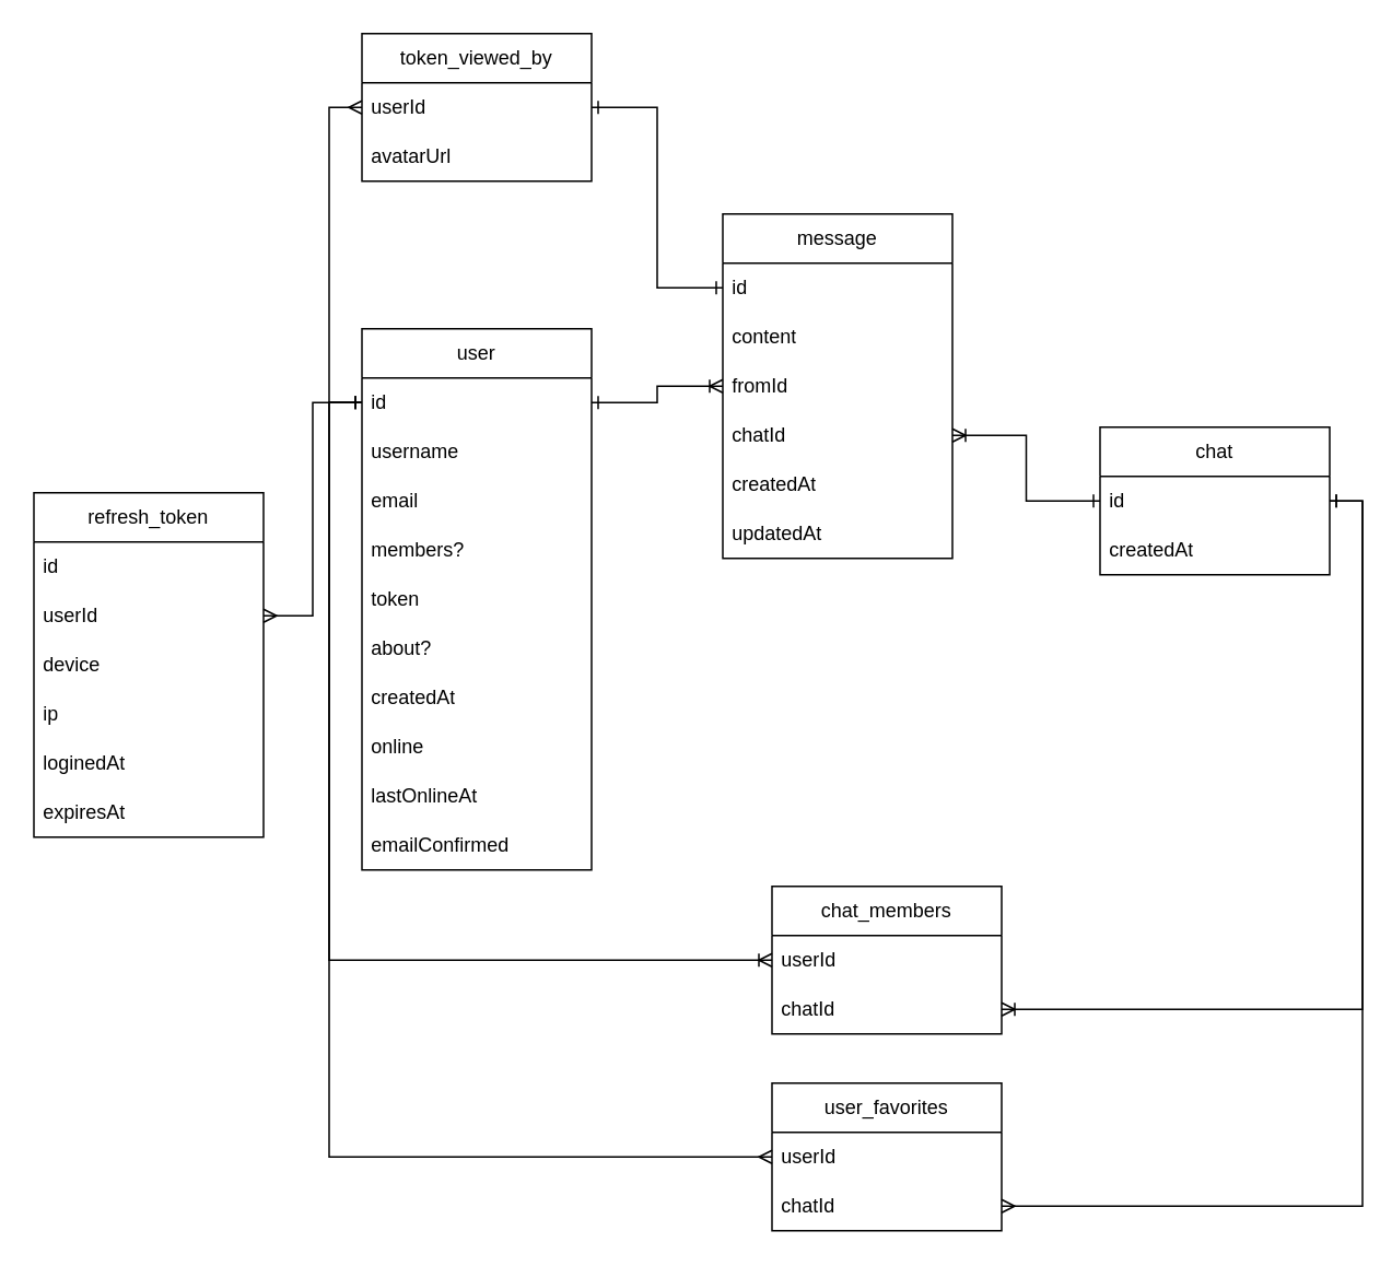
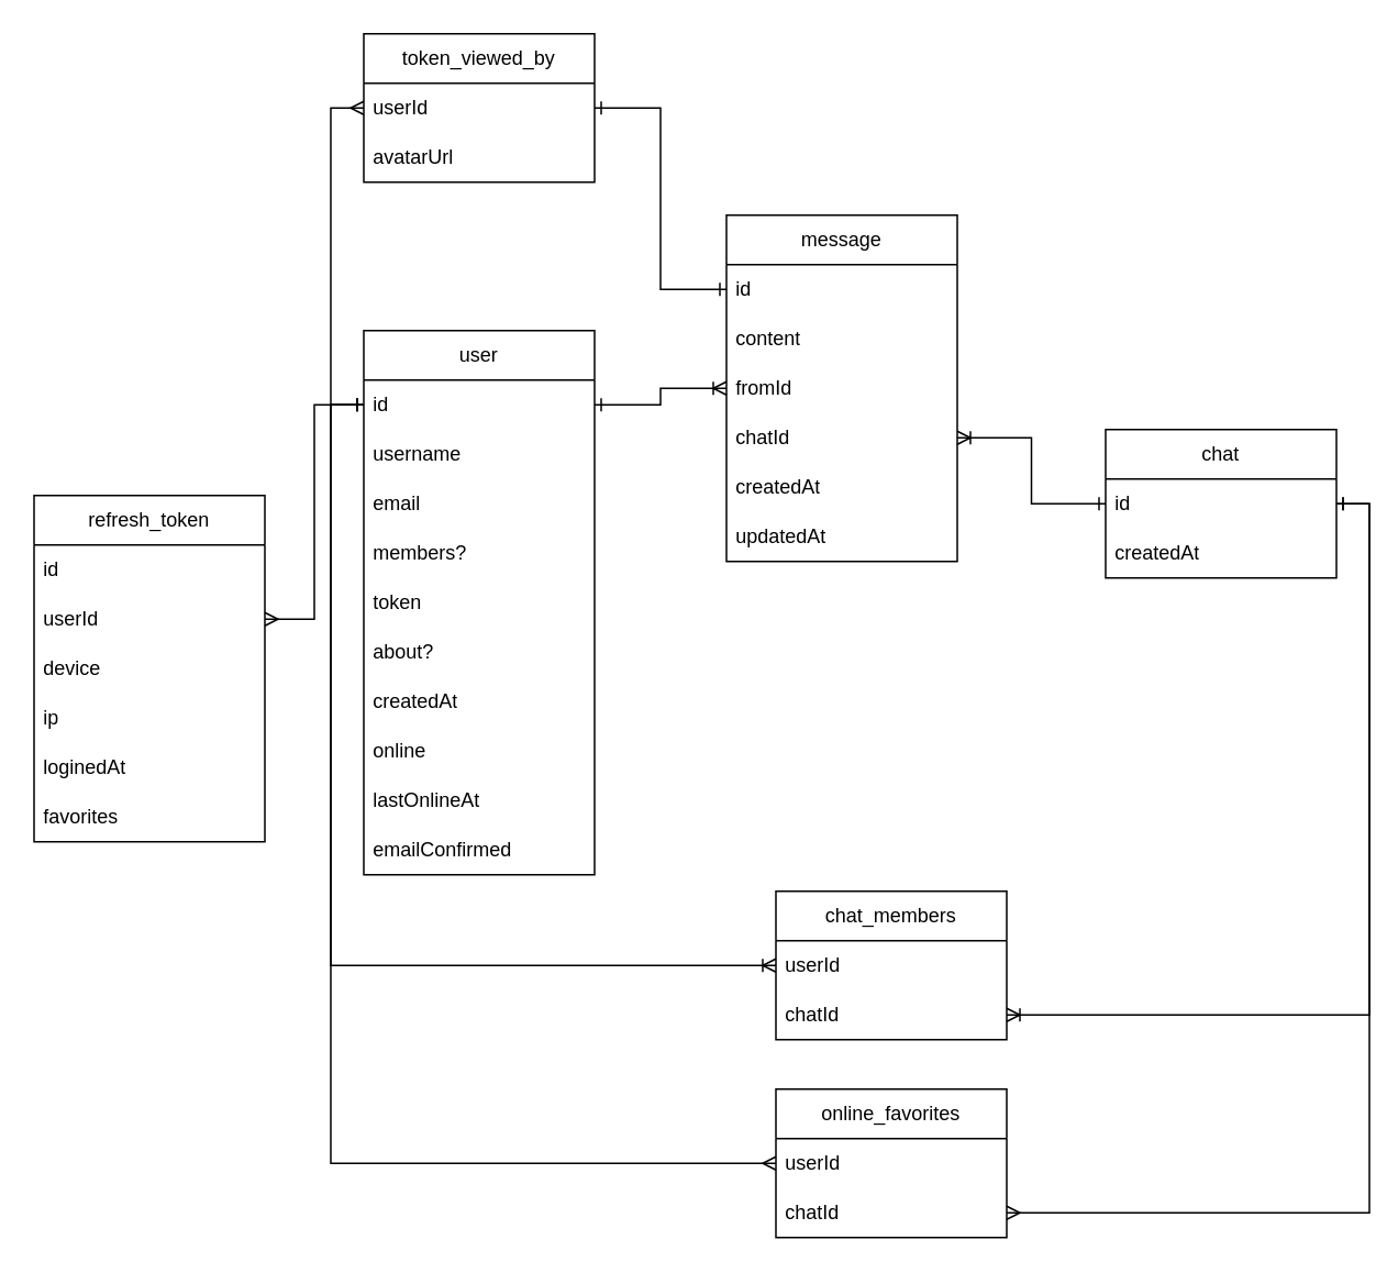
  <mxCell id="0" />
  <mxCell id="1" parent="0" />
  <mxCell id="2" value="user" style="swimlane;fontStyle=0;childLayout=stackLayout;horizontal=1;startSize=30;horizontalStack=0;resizeParent=1;resizeParentMax=0;resizeLast=0;collapsible=1;marginBottom=0;whiteSpace=wrap;html=1;" parent="1" vertex="1"><mxGeometry x="220" y="200" width="140" height="330" as="geometry" /></mxCell>
  <mxCell id="3" value="id" style="text;strokeColor=none;fillColor=none;align=left;verticalAlign=middle;spacingLeft=4;spacingRight=4;overflow=hidden;points=[[0,0.5],[1,0.5]];portConstraint=eastwest;rotatable=0;whiteSpace=wrap;html=1;" parent="2" vertex="1"><mxGeometry y="30" width="140" height="30" as="geometry" /></mxCell>
  <mxCell id="4" value="username" style="text;strokeColor=none;fillColor=none;align=left;verticalAlign=middle;spacingLeft=4;spacingRight=4;overflow=hidden;points=[[0,0.5],[1,0.5]];portConstraint=eastwest;rotatable=0;whiteSpace=wrap;html=1;" parent="2" vertex="1"><mxGeometry y="60" width="140" height="30" as="geometry" /></mxCell>
  <mxCell id="5" value="email" style="text;strokeColor=none;fillColor=none;align=left;verticalAlign=middle;spacingLeft=4;spacingRight=4;overflow=hidden;points=[[0,0.5],[1,0.5]];portConstraint=eastwest;rotatable=0;whiteSpace=wrap;html=1;" parent="2" vertex="1"><mxGeometry y="90" width="140" height="30" as="geometry" /></mxCell>
  <mxCell id="6" value="members?" style="text;strokeColor=none;fillColor=none;align=left;verticalAlign=middle;spacingLeft=4;spacingRight=4;overflow=hidden;points=[[0,0.5],[1,0.5]];portConstraint=eastwest;rotatable=0;whiteSpace=wrap;html=1;" parent="2" vertex="1"><mxGeometry y="120" width="140" height="30" as="geometry" /></mxCell>
  <mxCell id="7" value="token" style="text;strokeColor=none;fillColor=none;align=left;verticalAlign=middle;spacingLeft=4;spacingRight=4;overflow=hidden;points=[[0,0.5],[1,0.5]];portConstraint=eastwest;rotatable=0;whiteSpace=wrap;html=1;" parent="2" vertex="1"><mxGeometry y="150" width="140" height="30" as="geometry" /></mxCell>
  <mxCell id="8" value="about?" style="text;strokeColor=none;fillColor=none;align=left;verticalAlign=middle;spacingLeft=4;spacingRight=4;overflow=hidden;points=[[0,0.5],[1,0.5]];portConstraint=eastwest;rotatable=0;whiteSpace=wrap;html=1;" parent="2" vertex="1"><mxGeometry y="180" width="140" height="30" as="geometry" /></mxCell>
  <mxCell id="9" value="createdAt" style="text;strokeColor=none;fillColor=none;align=left;verticalAlign=middle;spacingLeft=4;spacingRight=4;overflow=hidden;points=[[0,0.5],[1,0.5]];portConstraint=eastwest;rotatable=0;whiteSpace=wrap;html=1;" parent="2" vertex="1"><mxGeometry y="210" width="140" height="30" as="geometry" /></mxCell>
  <mxCell id="10" value="online" style="text;strokeColor=none;fillColor=none;align=left;verticalAlign=middle;spacingLeft=4;spacingRight=4;overflow=hidden;points=[[0,0.5],[1,0.5]];portConstraint=eastwest;rotatable=0;whiteSpace=wrap;html=1;" parent="2" vertex="1"><mxGeometry y="240" width="140" height="30" as="geometry" /></mxCell>
  <mxCell id="11" value="lastOnlineAt" style="text;strokeColor=none;fillColor=none;align=left;verticalAlign=middle;spacingLeft=4;spacingRight=4;overflow=hidden;points=[[0,0.5],[1,0.5]];portConstraint=eastwest;rotatable=0;whiteSpace=wrap;html=1;" parent="2" vertex="1"><mxGeometry y="270" width="140" height="30" as="geometry" /></mxCell>
  <mxCell id="12" value="emailConfirmed" style="text;strokeColor=none;fillColor=none;align=left;verticalAlign=middle;spacingLeft=4;spacingRight=4;overflow=hidden;points=[[0,0.5],[1,0.5]];portConstraint=eastwest;rotatable=0;whiteSpace=wrap;html=1;" parent="2" vertex="1"><mxGeometry y="300" width="140" height="30" as="geometry" /></mxCell>
  <mxCell id="13" value="message" style="swimlane;fontStyle=0;childLayout=stackLayout;horizontal=1;startSize=30;horizontalStack=0;resizeParent=1;resizeParentMax=0;resizeLast=0;collapsible=1;marginBottom=0;whiteSpace=wrap;html=1;" parent="1" vertex="1"><mxGeometry x="440" y="130" width="140" height="210" as="geometry" /></mxCell>
  <mxCell id="14" value="id" style="text;strokeColor=none;fillColor=none;align=left;verticalAlign=middle;spacingLeft=4;spacingRight=4;overflow=hidden;points=[[0,0.5],[1,0.5]];portConstraint=eastwest;rotatable=0;whiteSpace=wrap;html=1;" parent="13" vertex="1"><mxGeometry y="30" width="140" height="30" as="geometry" /></mxCell>
  <mxCell id="15" value="content" style="text;strokeColor=none;fillColor=none;align=left;verticalAlign=middle;spacingLeft=4;spacingRight=4;overflow=hidden;points=[[0,0.5],[1,0.5]];portConstraint=eastwest;rotatable=0;whiteSpace=wrap;html=1;" parent="13" vertex="1"><mxGeometry y="60" width="140" height="30" as="geometry" /></mxCell>
  <mxCell id="16" value="fromId" style="text;strokeColor=none;fillColor=none;align=left;verticalAlign=middle;spacingLeft=4;spacingRight=4;overflow=hidden;points=[[0,0.5],[1,0.5]];portConstraint=eastwest;rotatable=0;whiteSpace=wrap;html=1;" parent="13" vertex="1"><mxGeometry y="90" width="140" height="30" as="geometry" /></mxCell>
  <mxCell id="17" value="chatId" style="text;strokeColor=none;fillColor=none;align=left;verticalAlign=middle;spacingLeft=4;spacingRight=4;overflow=hidden;points=[[0,0.5],[1,0.5]];portConstraint=eastwest;rotatable=0;whiteSpace=wrap;html=1;" parent="13" vertex="1"><mxGeometry y="120" width="140" height="30" as="geometry" /></mxCell>
  <mxCell id="18" value="createdAt" style="text;strokeColor=none;fillColor=none;align=left;verticalAlign=middle;spacingLeft=4;spacingRight=4;overflow=hidden;points=[[0,0.5],[1,0.5]];portConstraint=eastwest;rotatable=0;whiteSpace=wrap;html=1;" parent="13" vertex="1"><mxGeometry y="150" width="140" height="30" as="geometry" /></mxCell>
  <mxCell id="19" value="updatedAt" style="text;strokeColor=none;fillColor=none;align=left;verticalAlign=middle;spacingLeft=4;spacingRight=4;overflow=hidden;points=[[0,0.5],[1,0.5]];portConstraint=eastwest;rotatable=0;whiteSpace=wrap;html=1;" parent="13" vertex="1"><mxGeometry y="180" width="140" height="30" as="geometry" /></mxCell>
  <mxCell id="20" value="chat" style="swimlane;fontStyle=0;childLayout=stackLayout;horizontal=1;startSize=30;horizontalStack=0;resizeParent=1;resizeParentMax=0;resizeLast=0;collapsible=1;marginBottom=0;whiteSpace=wrap;html=1;" parent="1" vertex="1"><mxGeometry x="670" y="260" width="140" height="90" as="geometry" /></mxCell>
  <mxCell id="21" value="id" style="text;strokeColor=none;fillColor=none;align=left;verticalAlign=middle;spacingLeft=4;spacingRight=4;overflow=hidden;points=[[0,0.5],[1,0.5]];portConstraint=eastwest;rotatable=0;whiteSpace=wrap;html=1;" parent="20" vertex="1"><mxGeometry y="30" width="140" height="30" as="geometry" /></mxCell>
  <mxCell id="22" value="createdAt" style="text;strokeColor=none;fillColor=none;align=left;verticalAlign=middle;spacingLeft=4;spacingRight=4;overflow=hidden;points=[[0,0.5],[1,0.5]];portConstraint=eastwest;rotatable=0;whiteSpace=wrap;html=1;" parent="20" vertex="1"><mxGeometry y="60" width="140" height="30" as="geometry" /></mxCell>
  <mxCell id="23" value="chat_members" style="swimlane;fontStyle=0;childLayout=stackLayout;horizontal=1;startSize=30;horizontalStack=0;resizeParent=1;resizeParentMax=0;resizeLast=0;collapsible=1;marginBottom=0;whiteSpace=wrap;html=1;" parent="1" vertex="1"><mxGeometry x="470" y="540" width="140" height="90" as="geometry" /></mxCell>
  <mxCell id="24" value="userId" style="text;strokeColor=none;fillColor=none;align=left;verticalAlign=middle;spacingLeft=4;spacingRight=4;overflow=hidden;points=[[0,0.5],[1,0.5]];portConstraint=eastwest;rotatable=0;whiteSpace=wrap;html=1;" parent="23" vertex="1"><mxGeometry y="30" width="140" height="30" as="geometry" /></mxCell>
  <mxCell id="25" value="chatId" style="text;strokeColor=none;fillColor=none;align=left;verticalAlign=middle;spacingLeft=4;spacingRight=4;overflow=hidden;points=[[0,0.5],[1,0.5]];portConstraint=eastwest;rotatable=0;whiteSpace=wrap;html=1;" parent="23" vertex="1"><mxGeometry y="60" width="140" height="30" as="geometry" /></mxCell>
  <mxCell id="26" style="edgeStyle=orthogonalEdgeStyle;rounded=0;orthogonalLoop=1;jettySize=auto;html=1;exitX=0;exitY=0.5;exitDx=0;exitDy=0;entryX=1;entryY=0.5;entryDx=0;entryDy=0;startArrow=ERoneToMany;startFill=0;endArrow=ERone;endFill=0;" parent="1" source="16" target="3" edge="1"><mxGeometry relative="1" as="geometry" /></mxCell>
  <mxCell id="27" style="edgeStyle=orthogonalEdgeStyle;rounded=0;orthogonalLoop=1;jettySize=auto;html=1;exitX=1;exitY=0.5;exitDx=0;exitDy=0;entryX=0;entryY=0.5;entryDx=0;entryDy=0;endArrow=ERone;endFill=0;startArrow=ERoneToMany;startFill=0;" parent="1" source="17" target="21" edge="1"><mxGeometry relative="1" as="geometry" /></mxCell>
  <mxCell id="28" style="edgeStyle=orthogonalEdgeStyle;rounded=0;orthogonalLoop=1;jettySize=auto;html=1;exitX=1;exitY=0.5;exitDx=0;exitDy=0;entryX=1;entryY=0.5;entryDx=0;entryDy=0;endArrow=ERoneToMany;endFill=0;startArrow=ERone;startFill=0;" parent="1" source="21" target="25" edge="1"><mxGeometry relative="1" as="geometry" /></mxCell>
  <mxCell id="29" style="edgeStyle=orthogonalEdgeStyle;rounded=0;orthogonalLoop=1;jettySize=auto;html=1;exitX=0;exitY=0.5;exitDx=0;exitDy=0;entryX=0;entryY=0.5;entryDx=0;entryDy=0;endArrow=ERone;endFill=0;startArrow=ERoneToMany;startFill=0;" parent="1" source="24" target="3" edge="1"><mxGeometry relative="1" as="geometry" /></mxCell>
  <mxCell id="30" value="refresh_token" style="swimlane;fontStyle=0;childLayout=stackLayout;horizontal=1;startSize=30;horizontalStack=0;resizeParent=1;resizeParentMax=0;resizeLast=0;collapsible=1;marginBottom=0;whiteSpace=wrap;html=1;" parent="1" vertex="1"><mxGeometry x="20" y="300" width="140" height="210" as="geometry" /></mxCell>
  <mxCell id="31" value="id" style="text;strokeColor=none;fillColor=none;align=left;verticalAlign=middle;spacingLeft=4;spacingRight=4;overflow=hidden;points=[[0,0.5],[1,0.5]];portConstraint=eastwest;rotatable=0;whiteSpace=wrap;html=1;" parent="30" vertex="1"><mxGeometry y="30" width="140" height="30" as="geometry" /></mxCell>
  <mxCell id="32" value="userId" style="text;strokeColor=none;fillColor=none;align=left;verticalAlign=middle;spacingLeft=4;spacingRight=4;overflow=hidden;points=[[0,0.5],[1,0.5]];portConstraint=eastwest;rotatable=0;whiteSpace=wrap;html=1;" parent="30" vertex="1"><mxGeometry y="60" width="140" height="30" as="geometry" /></mxCell>
  <mxCell id="33" value="device" style="text;strokeColor=none;fillColor=none;align=left;verticalAlign=middle;spacingLeft=4;spacingRight=4;overflow=hidden;points=[[0,0.5],[1,0.5]];portConstraint=eastwest;rotatable=0;whiteSpace=wrap;html=1;" parent="30" vertex="1"><mxGeometry y="90" width="140" height="30" as="geometry" /></mxCell>
  <mxCell id="34" value="ip" style="text;strokeColor=none;fillColor=none;align=left;verticalAlign=middle;spacingLeft=4;spacingRight=4;overflow=hidden;points=[[0,0.5],[1,0.5]];portConstraint=eastwest;rotatable=0;whiteSpace=wrap;html=1;" parent="30" vertex="1"><mxGeometry y="120" width="140" height="30" as="geometry" /></mxCell>
  <mxCell id="35" value="loginedAt" style="text;strokeColor=none;fillColor=none;align=left;verticalAlign=middle;spacingLeft=4;spacingRight=4;overflow=hidden;points=[[0,0.5],[1,0.5]];portConstraint=eastwest;rotatable=0;whiteSpace=wrap;html=1;" parent="30" vertex="1"><mxGeometry y="150" width="140" height="30" as="geometry" /></mxCell>
- <mxCell id="36" value="expiresAt" style="text;strokeColor=none;fillColor=none;align=left;verticalAlign=middle;spacingLeft=4;spacingRight=4;overflow=hidden;points=[[0,0.5],[1,0.5]];portConstraint=eastwest;rotatable=0;whiteSpace=wrap;html=1;" parent="30" vertex="1"><mxGeometry y="180" width="140" height="30" as="geometry" /></mxCell>
+ <mxCell id="36" value="favorites" style="text;strokeColor=none;fillColor=none;align=left;verticalAlign=middle;spacingLeft=4;spacingRight=4;overflow=hidden;points=[[0,0.5],[1,0.5]];portConstraint=eastwest;rotatable=0;whiteSpace=wrap;html=1;" parent="30" vertex="1"><mxGeometry y="180" width="140" height="30" as="geometry" /></mxCell>
  <mxCell id="37" style="edgeStyle=orthogonalEdgeStyle;rounded=0;orthogonalLoop=1;jettySize=auto;html=1;exitX=1;exitY=0.5;exitDx=0;exitDy=0;entryX=0;entryY=0.5;entryDx=0;entryDy=0;endArrow=ERone;endFill=0;startArrow=ERmany;startFill=0;" parent="1" source="32" target="3" edge="1"><mxGeometry relative="1" as="geometry" /></mxCell>
- <mxCell id="38" value="user_favorites" style="swimlane;fontStyle=0;childLayout=stackLayout;horizontal=1;startSize=30;horizontalStack=0;resizeParent=1;resizeParentMax=0;resizeLast=0;collapsible=1;marginBottom=0;whiteSpace=wrap;html=1;" vertex="1" parent="1"><mxGeometry x="470" y="660" width="140" height="90" as="geometry" /></mxCell>
+ <mxCell id="38" value="online_favorites" style="swimlane;fontStyle=0;childLayout=stackLayout;horizontal=1;startSize=30;horizontalStack=0;resizeParent=1;resizeParentMax=0;resizeLast=0;collapsible=1;marginBottom=0;whiteSpace=wrap;html=1;" vertex="1" parent="1"><mxGeometry x="470" y="660" width="140" height="90" as="geometry" /></mxCell>
  <mxCell id="39" value="userId" style="text;strokeColor=none;fillColor=none;align=left;verticalAlign=middle;spacingLeft=4;spacingRight=4;overflow=hidden;points=[[0,0.5],[1,0.5]];portConstraint=eastwest;rotatable=0;whiteSpace=wrap;html=1;" vertex="1" parent="38"><mxGeometry y="30" width="140" height="30" as="geometry" /></mxCell>
  <mxCell id="40" value="chatId" style="text;strokeColor=none;fillColor=none;align=left;verticalAlign=middle;spacingLeft=4;spacingRight=4;overflow=hidden;points=[[0,0.5],[1,0.5]];portConstraint=eastwest;rotatable=0;whiteSpace=wrap;html=1;" vertex="1" parent="38"><mxGeometry y="60" width="140" height="30" as="geometry" /></mxCell>
  <mxCell id="41" style="edgeStyle=orthogonalEdgeStyle;rounded=0;orthogonalLoop=1;jettySize=auto;html=1;exitX=0;exitY=0.5;exitDx=0;exitDy=0;entryX=0;entryY=0.5;entryDx=0;entryDy=0;endArrow=ERmany;endFill=0;" edge="1" parent="1" source="3" target="39"><mxGeometry relative="1" as="geometry" /></mxCell>
  <mxCell id="42" style="edgeStyle=orthogonalEdgeStyle;rounded=0;orthogonalLoop=1;jettySize=auto;html=1;exitX=1;exitY=0.5;exitDx=0;exitDy=0;entryX=1;entryY=0.5;entryDx=0;entryDy=0;endArrow=ERone;endFill=0;startArrow=ERmany;startFill=0;" edge="1" parent="1" source="40" target="21"><mxGeometry relative="1" as="geometry" /></mxCell>
  <mxCell id="43" value="token_viewed_by" style="swimlane;fontStyle=0;childLayout=stackLayout;horizontal=1;startSize=30;horizontalStack=0;resizeParent=1;resizeParentMax=0;resizeLast=0;collapsible=1;marginBottom=0;whiteSpace=wrap;html=1;" vertex="1" parent="1"><mxGeometry x="220" y="20" width="140" height="90" as="geometry" /></mxCell>
  <mxCell id="44" value="userId" style="text;strokeColor=none;fillColor=none;align=left;verticalAlign=middle;spacingLeft=4;spacingRight=4;overflow=hidden;points=[[0,0.5],[1,0.5]];portConstraint=eastwest;rotatable=0;whiteSpace=wrap;html=1;" vertex="1" parent="43"><mxGeometry y="30" width="140" height="30" as="geometry" /></mxCell>
  <mxCell id="45" value="avatarUrl" style="text;strokeColor=none;fillColor=none;align=left;verticalAlign=middle;spacingLeft=4;spacingRight=4;overflow=hidden;points=[[0,0.5],[1,0.5]];portConstraint=eastwest;rotatable=0;whiteSpace=wrap;html=1;" vertex="1" parent="43"><mxGeometry y="60" width="140" height="30" as="geometry" /></mxCell>
  <mxCell id="46" style="edgeStyle=orthogonalEdgeStyle;rounded=0;orthogonalLoop=1;jettySize=auto;html=1;exitX=0;exitY=0.5;exitDx=0;exitDy=0;entryX=0;entryY=0.5;entryDx=0;entryDy=0;startArrow=ERmany;startFill=0;endArrow=ERone;endFill=0;" edge="1" parent="1" source="44" target="3"><mxGeometry relative="1" as="geometry" /></mxCell>
  <mxCell id="47" style="edgeStyle=orthogonalEdgeStyle;rounded=0;orthogonalLoop=1;jettySize=auto;html=1;exitX=1;exitY=0.5;exitDx=0;exitDy=0;entryX=0;entryY=0.5;entryDx=0;entryDy=0;endArrow=ERone;endFill=0;startArrow=ERone;startFill=0;" edge="1" parent="1" source="44" target="14"><mxGeometry relative="1" as="geometry" /></mxCell>
